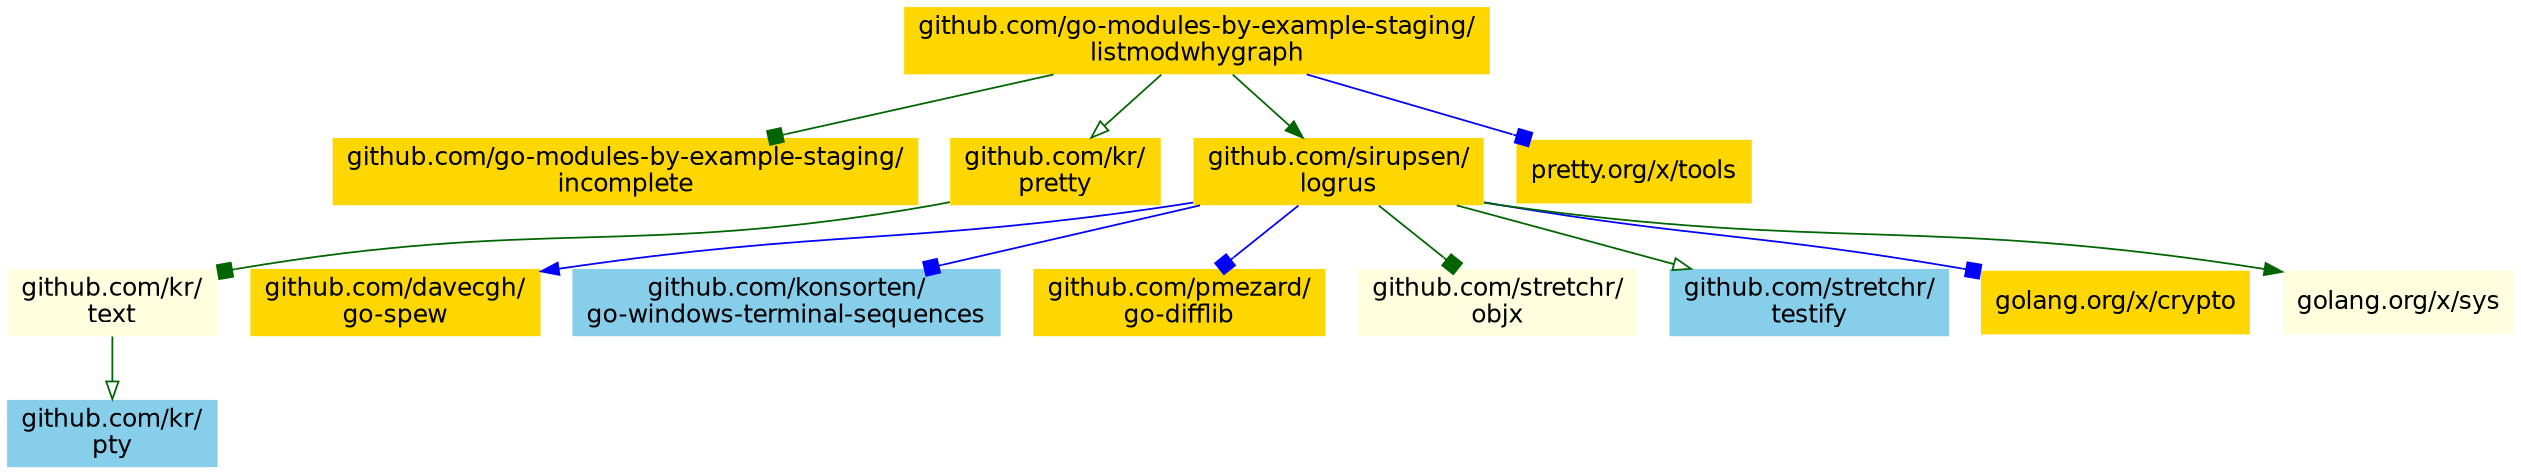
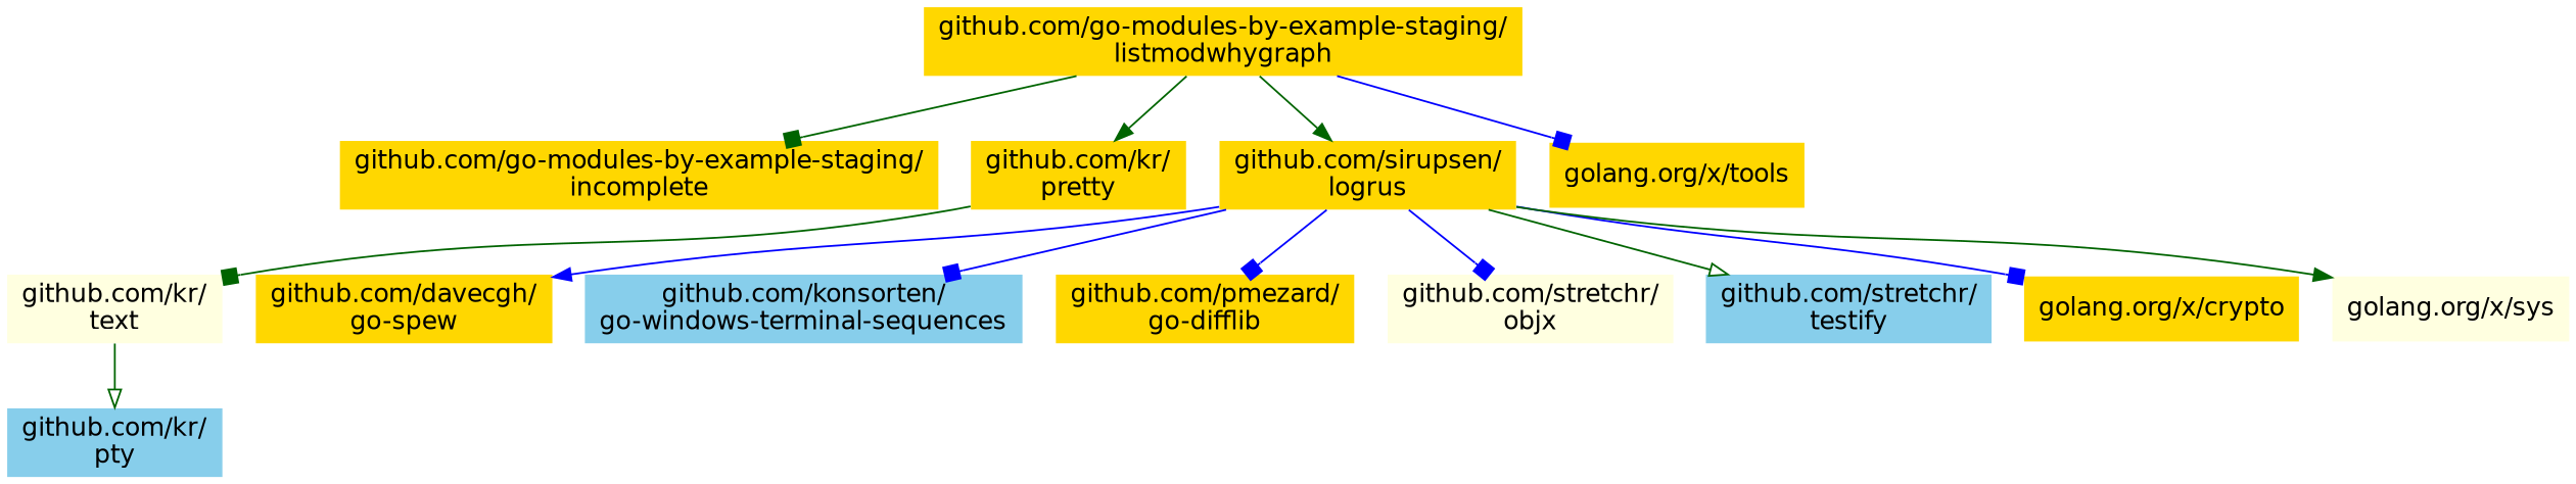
  digraph {
    root="github.com/go-modules-by-example-staging/\nlistmodwhygraph"
    node [color=teal fillcolor=gold fontname=Helvetica shape=plaintext style=filled]
    edge [arrowhead=box color=darkgreen]
    "github.com/go-modules-by-example-staging/\nlistmodwhygraph" [color=purple]
    "github.com/go-modules-by-example-staging/\nincomplete" [color=purple]
    "github.com/kr/\npretty"
    "github.com/sirupsen/\nlogrus" [color=red]
-   "golang.org/x/tools" [label="pretty.org/x/tools"]
+   "golang.org/x/tools"
    "github.com/kr/\ntext" [color=purple fillcolor=lightyellow]
    "github.com/davecgh/\ngo-spew" [color=red]
    "github.com/konsorten/\ngo-windows-terminal-sequences" [color=red fillcolor=skyblue]
    "github.com/pmezard/\ngo-difflib"
    "github.com/stretchr/\nobjx" [color=red fillcolor=lightyellow]
    "github.com/stretchr/\ntestify" [fillcolor=skyblue]
    "golang.org/x/crypto" [color=purple]
    "golang.org/x/sys" [fillcolor=lightyellow]
    "github.com/kr/\npty" [fillcolor=skyblue]
    "github.com/go-modules-by-example-staging/\nlistmodwhygraph" -> "github.com/go-modules-by-example-staging/\nincomplete"
-   "github.com/go-modules-by-example-staging/\nlistmodwhygraph" -> "github.com/kr/\npretty" [arrowhead=onormal]
+   "github.com/go-modules-by-example-staging/\nlistmodwhygraph" -> "github.com/kr/\npretty" [arrowhead=normal]
    "github.com/go-modules-by-example-staging/\nlistmodwhygraph" -> "github.com/sirupsen/\nlogrus" [arrowhead=normal]
    "github.com/go-modules-by-example-staging/\nlistmodwhygraph" -> "golang.org/x/tools" [color=blue]
    "github.com/kr/\npretty" -> "github.com/kr/\ntext"
    "github.com/sirupsen/\nlogrus" -> "github.com/davecgh/\ngo-spew" [arrowhead=normal color=blue]
    "github.com/sirupsen/\nlogrus" -> "github.com/konsorten/\ngo-windows-terminal-sequences" [color=blue]
    "github.com/sirupsen/\nlogrus" -> "github.com/pmezard/\ngo-difflib" [color=blue]
-   "github.com/sirupsen/\nlogrus" -> "github.com/stretchr/\nobjx"
+   "github.com/sirupsen/\nlogrus" -> "github.com/stretchr/\nobjx" [color=blue]
    "github.com/sirupsen/\nlogrus" -> "github.com/stretchr/\ntestify" [arrowhead=onormal]
    "github.com/sirupsen/\nlogrus" -> "golang.org/x/crypto" [color=blue]
    "github.com/sirupsen/\nlogrus" -> "golang.org/x/sys" [arrowhead=normal]
    "github.com/kr/\ntext" -> "github.com/kr/\npty" [arrowhead=onormal]
  }
